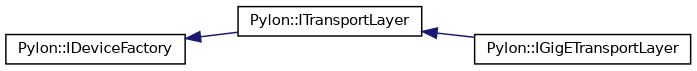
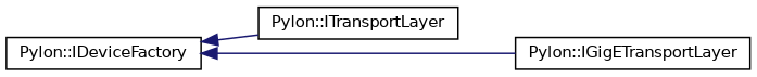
  digraph {
    rankdir=LR
    node [color=black fillcolor=white fontname=Helvetica fontsize=10 shape=record style=filled]
    edge [color=midnightblue dir=back fontname=Helvetica fontsize=10 labelfontname=Helvetica labelfontsize=10 style=solid]
    n1 [height=0.2 label="Pylon::IDeviceFactory" width=0.4]
    n2 [height=0.2 label="Pylon::ITransportLayer" width=0.4]
    n3 [height=0.2 label="Pylon::IGigETransportLayer" width=0.4]
    n1 -> n2
-   n2 -> n3
+   n1 -> n3
  }
